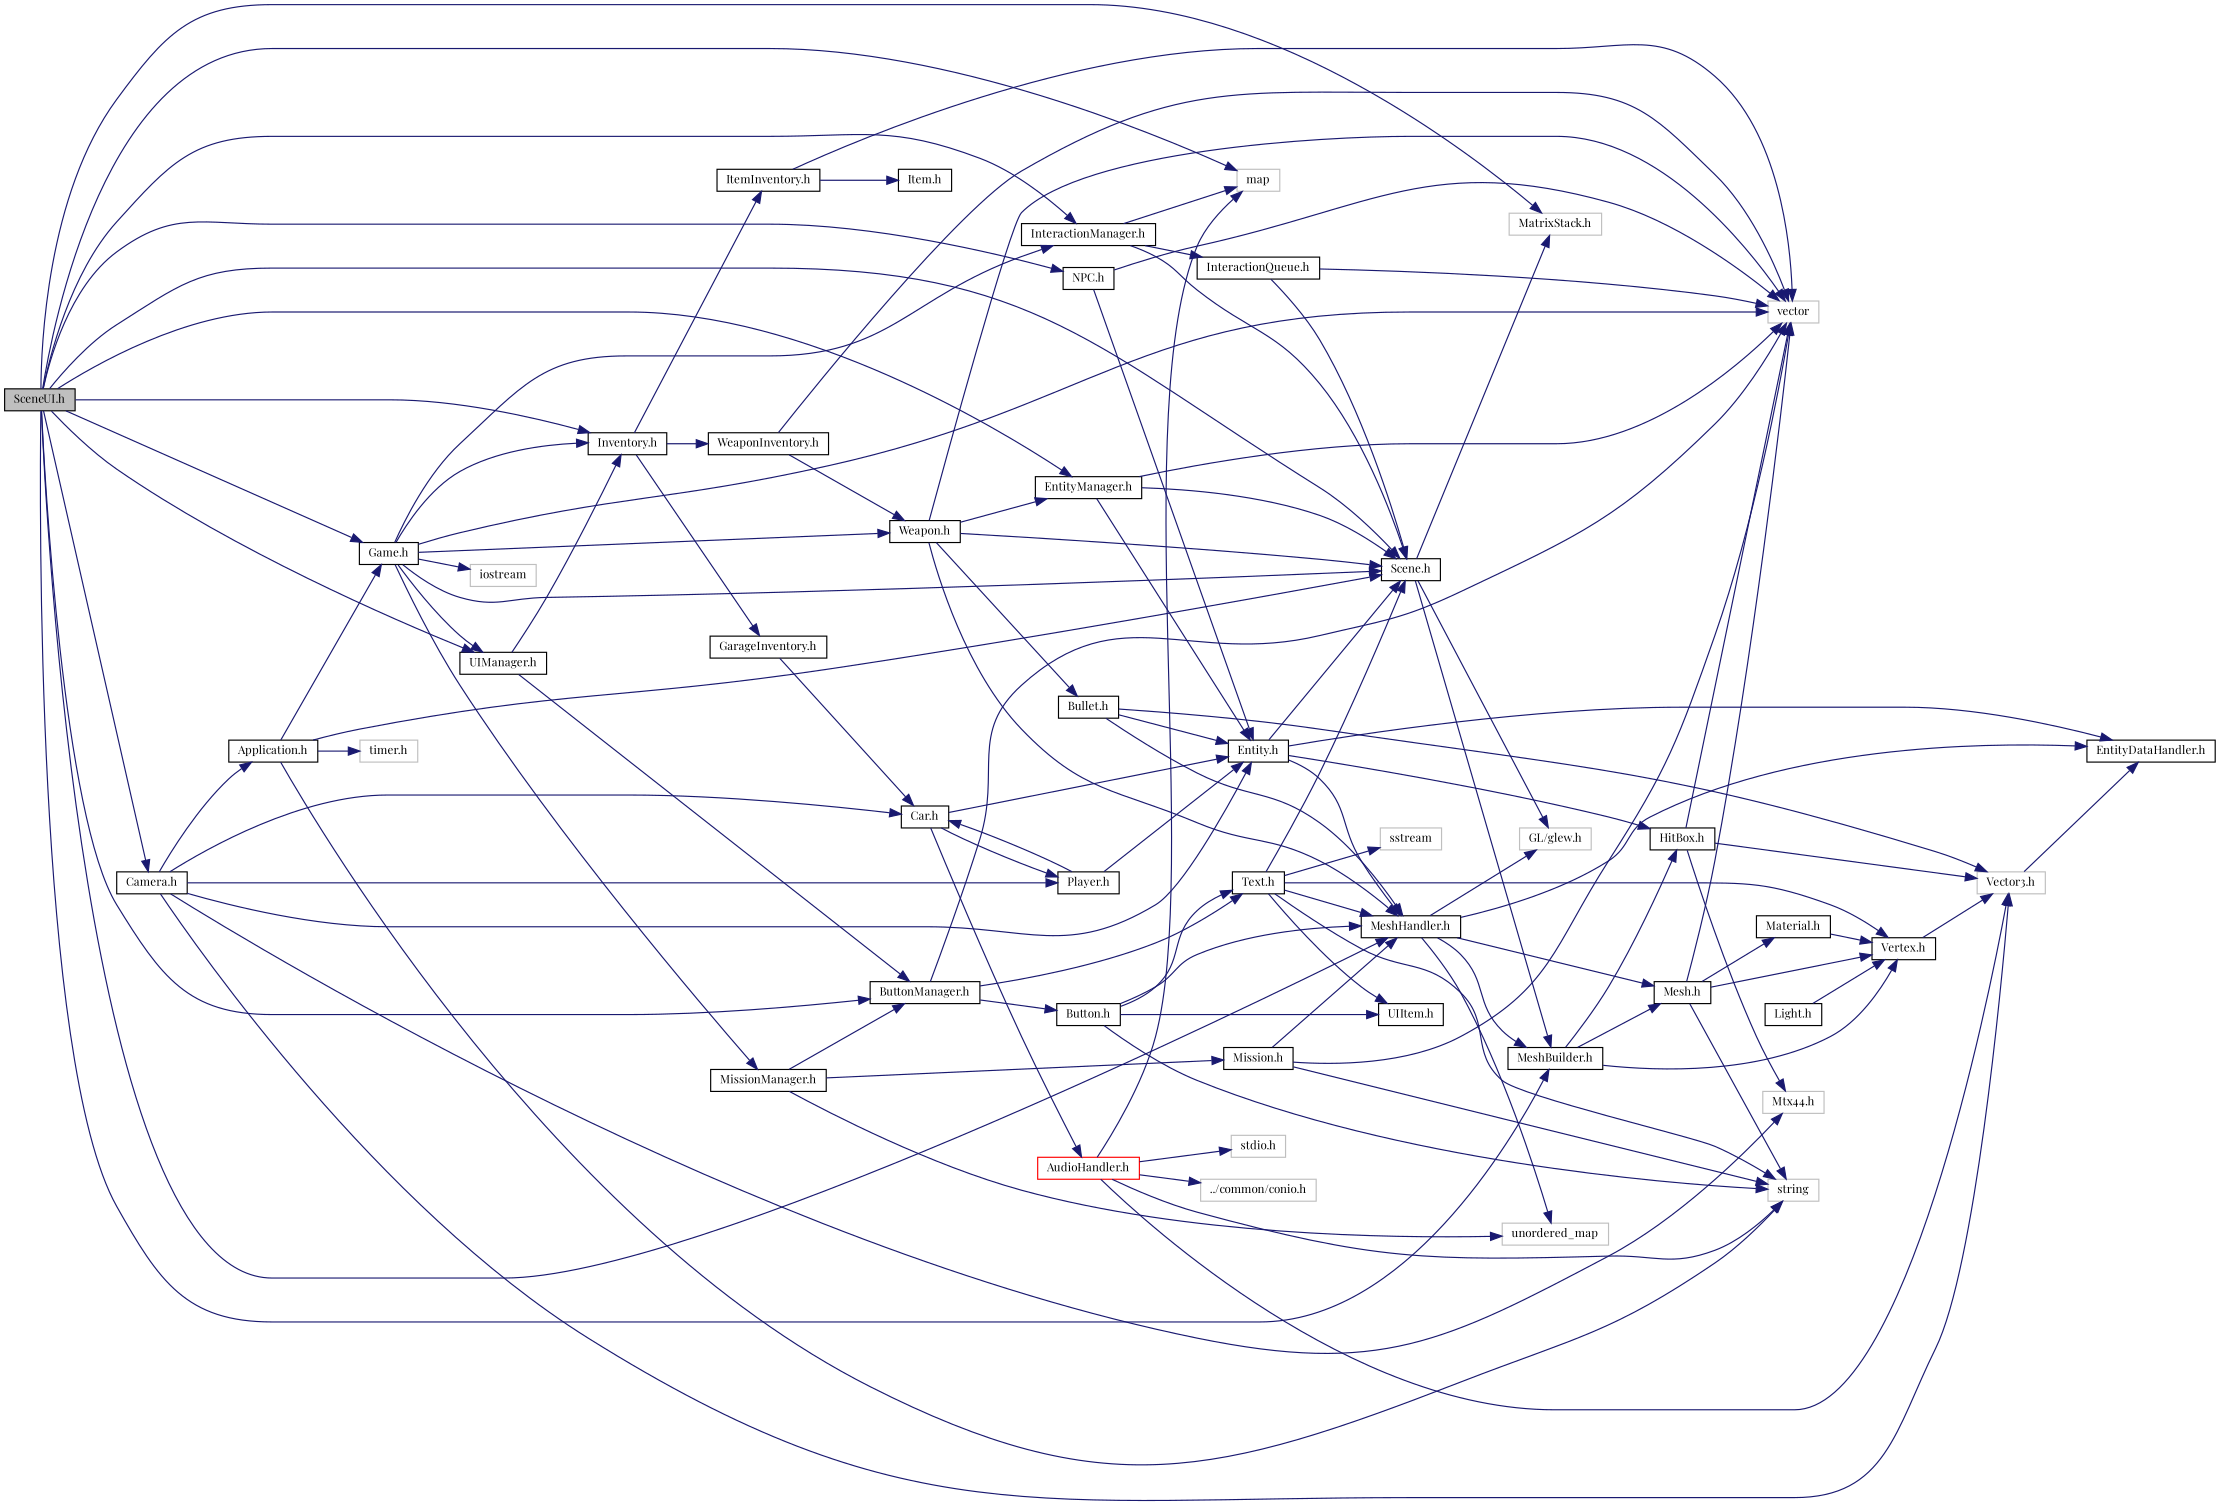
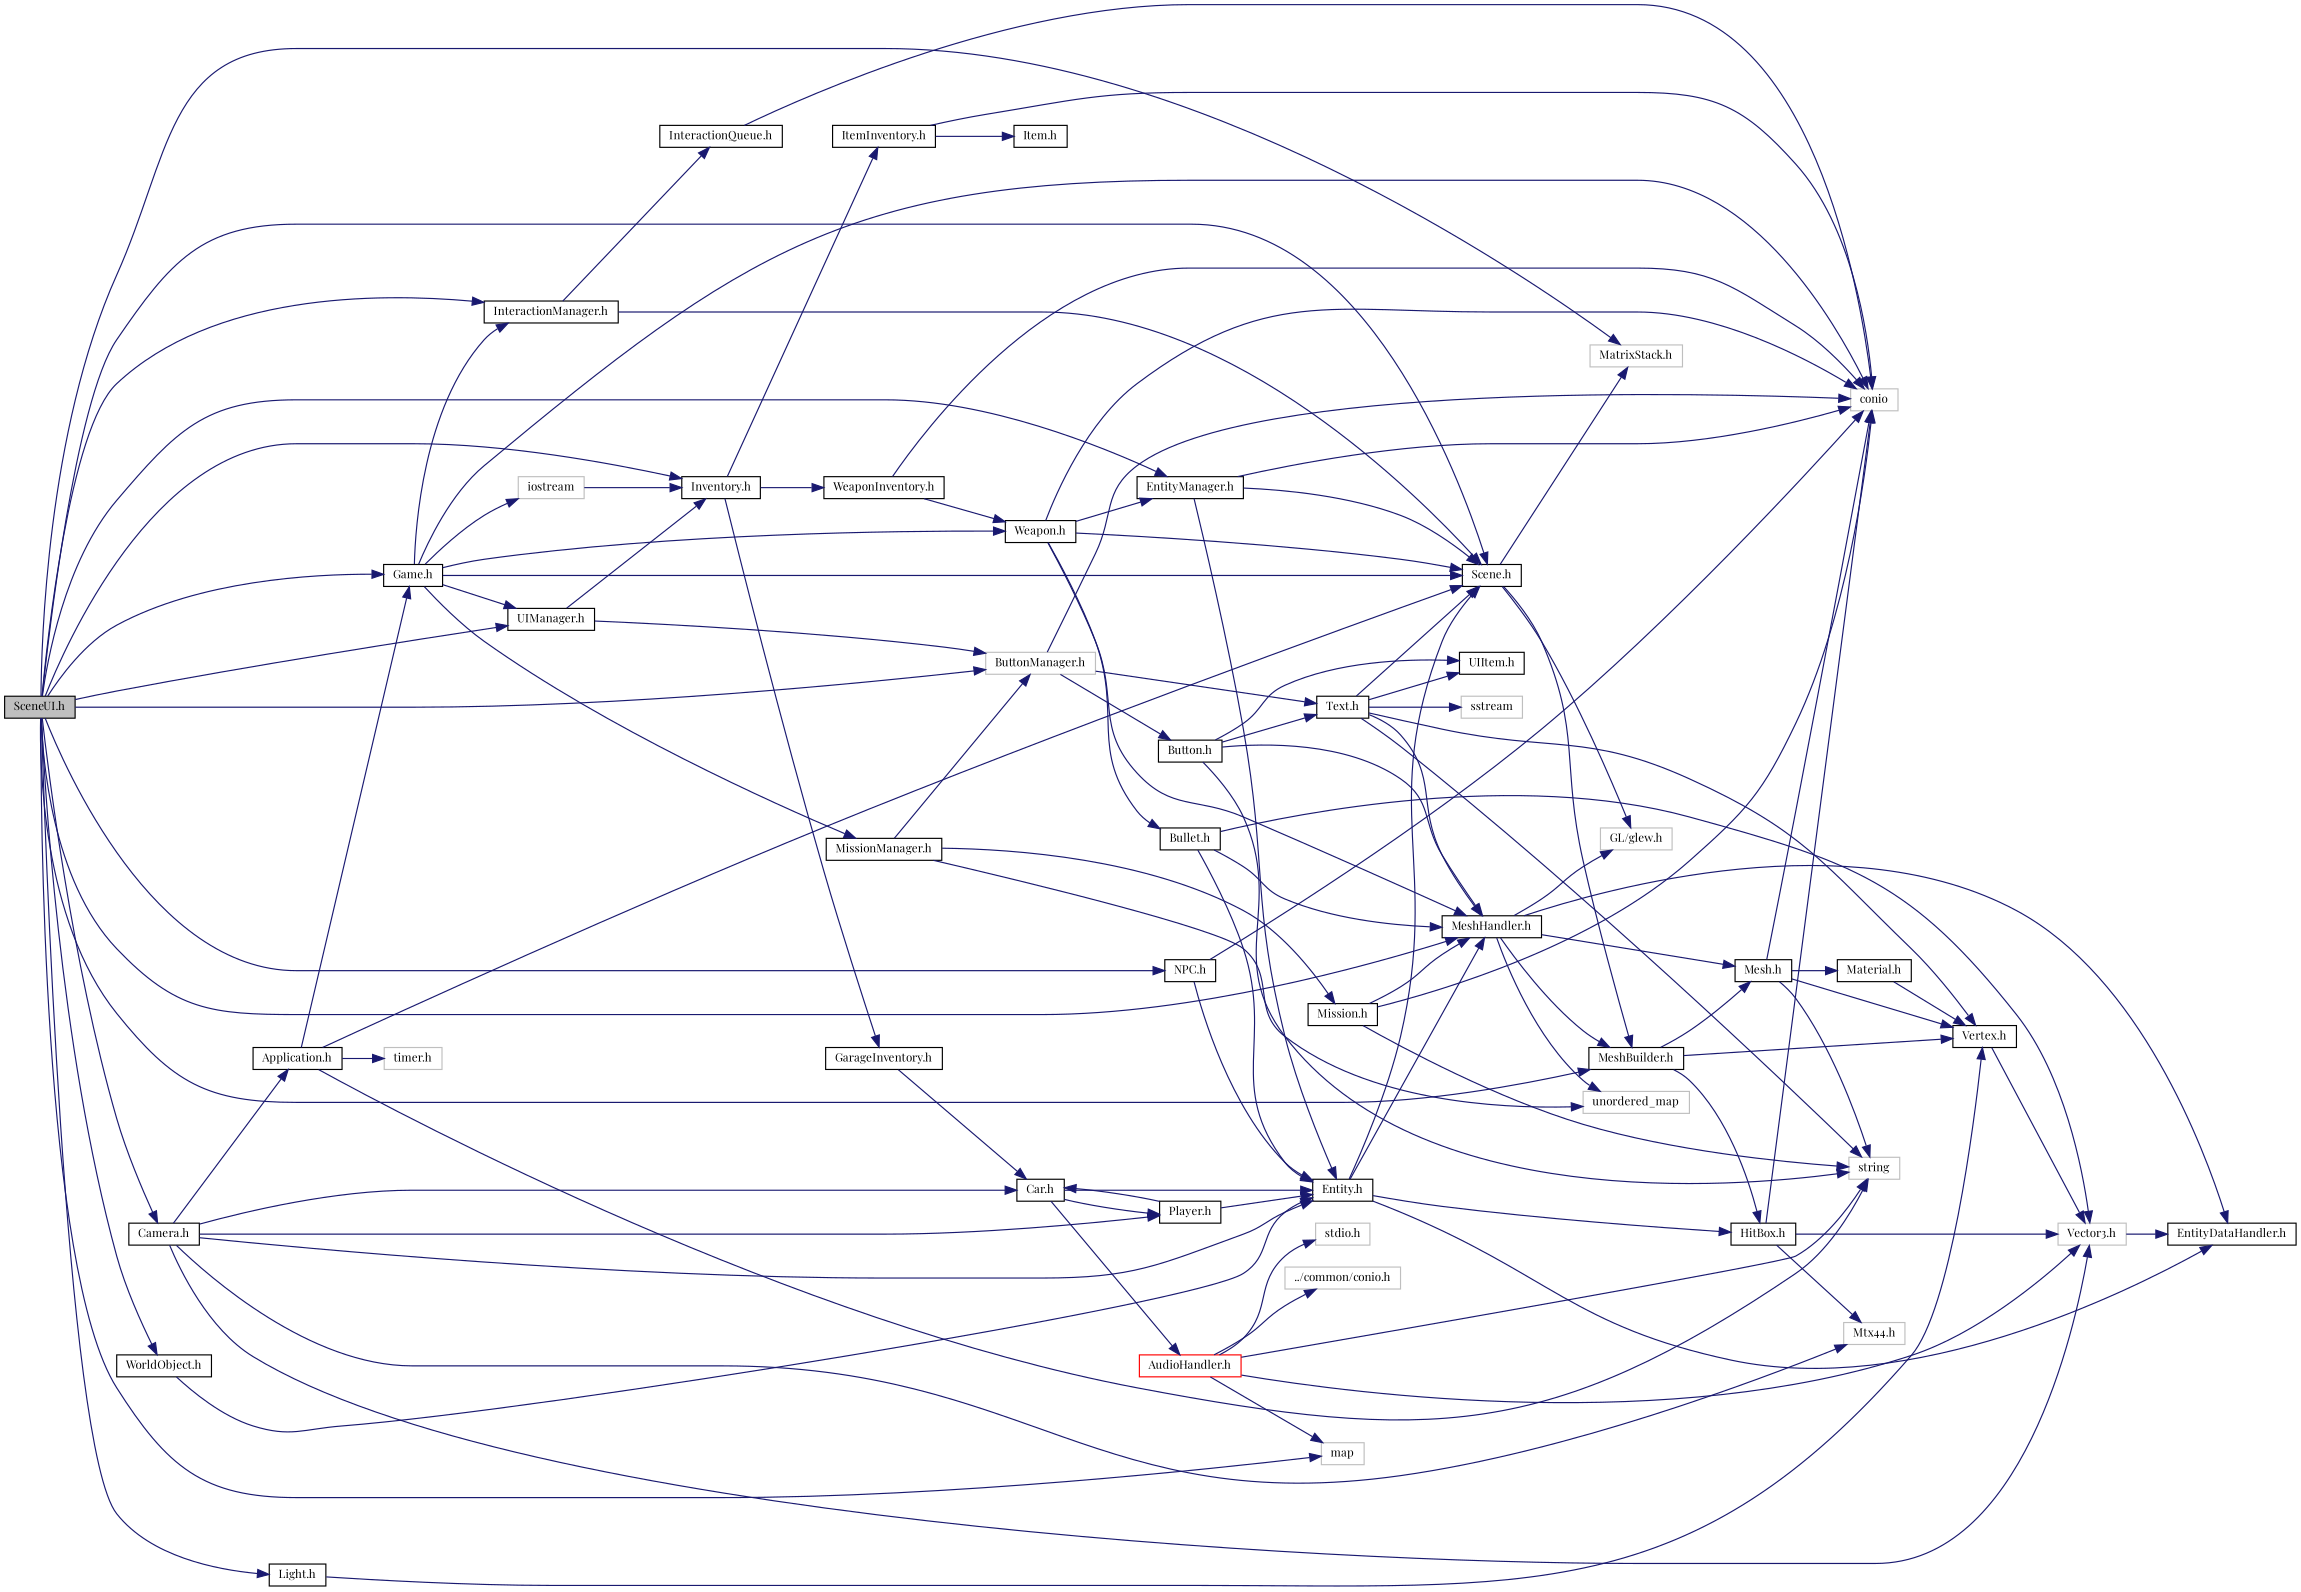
  digraph {
    fontname="Playfair Display"
    rankdir=LR
    node [color=black fillcolor=white fontname="Playfair Display" fontsize=10 shape=record style=filled]
    edge [color=midnightblue fontname="Playfair Display" fontsize=10 labelfontname=Helvetica labelfontsize=10 style=solid]
    n1 [fillcolor=grey75 fontcolor=black height=0.2 label="SceneUI.h" width=0.4]
    n2 [color=grey75 height=0.2 label=map width=0.4]
    n3 [height=0.2 label="Scene.h" width=0.4]
    n4 [color=grey75 height=0.2 label="MatrixStack.h" width=0.4]
    n5 [height=0.2 label="MeshBuilder.h" width=0.4]
    n6 [height=0.2 label="Camera.h" width=0.4]
    n7 [height=0.2 label="Game.h" width=0.4]
    n8 [height=0.2 label="MeshHandler.h" width=0.4]
    n9 [height=0.2 label="EntityManager.h" width=0.4]
    n10 [height=0.2 label="Inventory.h" width=0.4]
-   n11 [height=0.2 label="ButtonManager.h" width=0.4]
+   n11 [color=grey75 height=0.2 label="ButtonManager.h" width=0.4]
    n12 [height=0.2 label="UIManager.h" width=0.4]
    n13 [height=0.2 label="InteractionManager.h" width=0.4]
    n14 [height=0.2 label="Light.h" width=0.4]
    n15 [height=0.2 label="NPC.h" width=0.4]
+   n16 [height=0.2 label="WorldObject.h" width=0.4]
    n17 [color=grey75 height=0.2 label="GL/glew.h" width=0.4]
    n18 [height=0.2 label="Mesh.h" width=0.4]
    n19 [height=0.2 label="Vertex.h" width=0.4]
    n20 [height=0.2 label="HitBox.h" width=0.4]
    n21 [color=grey75 height=0.2 label="Vector3.h" width=0.4]
    n22 [color=grey75 height=0.2 label="Mtx44.h" width=0.4]
    n23 [height=0.2 label="Application.h" width=0.4]
    n24 [height=0.2 label="Entity.h" width=0.4]
    n25 [height=0.2 label="Car.h" width=0.4]
    n26 [height=0.2 label="Player.h" width=0.4]
-   n27 [color=grey75 height=0.2 label=vector width=0.4]
+   n27 [color=grey75 height=0.2 label=conio width=0.4]
    n28 [color=grey75 height=0.2 label=iostream width=0.4]
    n29 [height=0.2 label="Weapon.h" width=0.4]
    n30 [height=0.2 label="MissionManager.h" width=0.4]
    n31 [height=0.2 label="EntityDataHandler.h" width=0.4]
    n32 [color=grey75 height=0.2 label=unordered_map width=0.4]
    n33 [height=0.2 label="GarageInventory.h" width=0.4]
    n34 [height=0.2 label="ItemInventory.h" width=0.4]
    n35 [height=0.2 label="WeaponInventory.h" width=0.4]
    n36 [height=0.2 label="Button.h" width=0.4]
    n37 [height=0.2 label="Text.h" width=0.4]
    n38 [height=0.2 label="InteractionQueue.h" width=0.4]
    n39 [color=grey75 height=0.2 label=string width=0.4]
    n40 [height=0.2 label="Material.h" width=0.4]
    n41 [color=grey75 height=0.2 label="timer.h" width=0.4]
    n42 [color=red height=0.2 label="AudioHandler.h" width=0.4]
    n43 [height=0.2 label="Bullet.h" width=0.4]
    n44 [height=0.2 label="Mission.h" width=0.4]
    n45 [height=0.2 label="Item.h" width=0.4]
    n46 [color=grey75 height=0.2 label="../common/conio.h" width=0.4]
    n47 [color=grey75 height=0.2 label="stdio.h" width=0.4]
    n48 [height=0.2 label="UIItem.h" width=0.4]
    n49 [color=grey75 height=0.2 label=sstream width=0.4]
    n1 -> n2
    n1 -> n3
    n1 -> n4
    n1 -> n5
    n1 -> n6
    n1 -> n7
    n1 -> n8
    n1 -> n9
    n1 -> n10
    n1 -> n11
    n1 -> n12
    n1 -> n13
+   n1 -> n14
    n1 -> n15
+   n1 -> n16
    n3 -> n4
    n3 -> n5
    n3 -> n17
    n5 -> n18
    n5 -> n19
    n5 -> n20
    n6 -> n21
    n6 -> n22
    n6 -> n23
    n6 -> n24
    n6 -> n25
    n6 -> n26
    n7 -> n3
-   n7 -> n10
+   n28 -> n10
    n7 -> n12
    n7 -> n13
    n7 -> n27
    n7 -> n28
    n7 -> n29
    n7 -> n30
    n8 -> n5
    n8 -> n17
    n8 -> n18
    n8 -> n31
    n8 -> n32
    n9 -> n3
    n9 -> n24
    n9 -> n27
    n10 -> n33
    n10 -> n34
    n10 -> n35
    n11 -> n27
    n11 -> n36
    n11 -> n37
    n12 -> n10
    n12 -> n11
-   n13 -> n2
    n13 -> n3
    n13 -> n38
    n14 -> n19
    n15 -> n24
    n15 -> n27
+   n16 -> n24
    n18 -> n19
    n18 -> n27
    n18 -> n39
    n18 -> n40
    n19 -> n21
    n20 -> n21
    n20 -> n22
    n20 -> n27
    n21 -> n31
    n23 -> n3
    n23 -> n7
    n23 -> n39
    n23 -> n41
    n24 -> n3
    n24 -> n8
    n24 -> n20
    n24 -> n31
    n25 -> n24
    n25 -> n26
    n25 -> n42
    n26 -> n24
    n26 -> n25
    n29 -> n3
    n29 -> n8
    n29 -> n9
    n29 -> n27
    n29 -> n43
    n30 -> n11
    n30 -> n32
    n30 -> n44
    n33 -> n25
    n34 -> n27
    n34 -> n45
    n35 -> n27
    n35 -> n29
    n36 -> n8
    n36 -> n37
    n36 -> n39
    n36 -> n48
    n37 -> n3
    n37 -> n8
    n37 -> n19
    n37 -> n39
    n37 -> n48
    n37 -> n49
-   n38 -> n3
    n38 -> n27
    n40 -> n19
    n42 -> n2
    n42 -> n21
    n42 -> n39
    n42 -> n46
    n42 -> n47
    n43 -> n8
    n43 -> n21
    n43 -> n24
    n44 -> n8
    n44 -> n27
    n44 -> n39
  }
